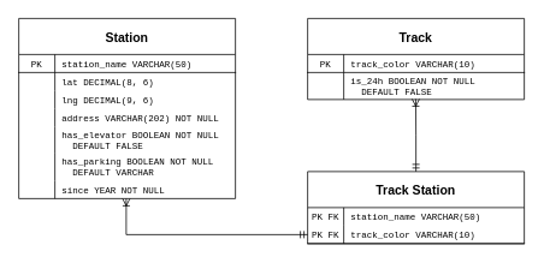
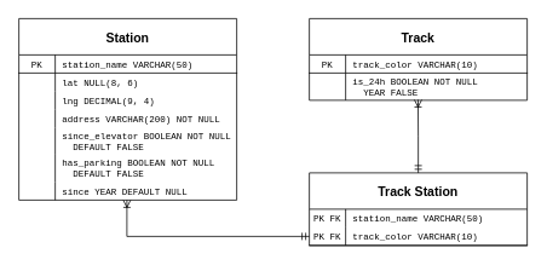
  <mxCell id="0" />
  <mxCell id="1" parent="0" />
  <mxCell id="2" value="Station" style="shape=table;startSize=40;container=1;collapsible=0;childLayout=tableLayout;fixedRows=1;rowLines=0;fontStyle=1;align=center;resizeLast=1;fontSize=14;swimlaneFillColor=none;fontFamily=Helvetica;" parent="1" vertex="1"><mxGeometry x="20" y="20" width="240" height="200" as="geometry"><mxRectangle x="120" y="120" width="80" height="30" as="alternateBounds" /></mxGeometry></mxCell>
  <mxCell id="3" value="" style="shape=partialRectangle;collapsible=0;dropTarget=0;pointerEvents=0;fillColor=none;points=[[0,0.5],[1,0.5]];portConstraint=eastwest;top=0;left=0;right=0;bottom=1;fontSize=10;fontFamily=Courier New;" parent="2" vertex="1"><mxGeometry y="40" width="240" height="20" as="geometry" /></mxCell>
  <mxCell id="4" value="PK" style="shape=partialRectangle;overflow=hidden;connectable=0;fillColor=none;top=0;left=0;bottom=0;right=0;fontStyle=0;fontSize=10;fontFamily=Courier New;" parent="3" vertex="1"><mxGeometry width="40" height="20" as="geometry"><mxRectangle width="40" height="20" as="alternateBounds" /></mxGeometry></mxCell>
  <mxCell id="5" value="station_name VARCHAR(50)" style="shape=partialRectangle;overflow=hidden;connectable=0;fillColor=none;top=0;left=0;bottom=0;right=0;align=left;spacingLeft=6;fontStyle=0;fontSize=10;fontFamily=Courier New;" parent="3" vertex="1"><mxGeometry x="40" width="200" height="20" as="geometry"><mxRectangle width="200" height="20" as="alternateBounds" /></mxGeometry></mxCell>
  <mxCell id="6" value="" style="shape=partialRectangle;collapsible=0;dropTarget=0;pointerEvents=0;fillColor=none;points=[[0,0.5],[1,0.5]];portConstraint=eastwest;top=0;left=0;right=0;bottom=0;fontSize=10;fontFamily=Courier New;" parent="2" vertex="1"><mxGeometry y="60" width="240" height="20" as="geometry" /></mxCell>
  <mxCell id="7" value="" style="shape=partialRectangle;overflow=hidden;connectable=0;fillColor=none;top=0;left=0;bottom=0;right=0;fontSize=10;fontFamily=Courier New;" parent="6" vertex="1"><mxGeometry width="40" height="20" as="geometry"><mxRectangle width="40" height="20" as="alternateBounds" /></mxGeometry></mxCell>
- <mxCell id="8" value="lat DECIMAL(8, 6)" style="shape=partialRectangle;overflow=hidden;connectable=0;fillColor=none;top=0;left=0;bottom=0;right=0;align=left;spacingLeft=6;fontSize=10;fontStyle=0;fontFamily=Courier New;" parent="6" vertex="1"><mxGeometry x="40" width="200" height="20" as="geometry"><mxRectangle width="200" height="20" as="alternateBounds" /></mxGeometry></mxCell>
+ <mxCell id="8" value="lat NULL(8, 6)" style="shape=partialRectangle;overflow=hidden;connectable=0;fillColor=none;top=0;left=0;bottom=0;right=0;align=left;spacingLeft=6;fontSize=10;fontStyle=0;fontFamily=Courier New;" parent="6" vertex="1"><mxGeometry x="40" width="200" height="20" as="geometry"><mxRectangle width="200" height="20" as="alternateBounds" /></mxGeometry></mxCell>
  <mxCell id="9" value="" style="shape=tableRow;horizontal=0;startSize=0;swimlaneHead=0;swimlaneBody=0;fillColor=none;collapsible=0;dropTarget=0;points=[[0,0.5],[1,0.5]];portConstraint=eastwest;top=0;left=0;right=0;bottom=0;" parent="2" vertex="1"><mxGeometry y="80" width="240" height="20" as="geometry" /></mxCell>
  <mxCell id="10" value="" style="shape=partialRectangle;connectable=0;fillColor=none;top=0;left=0;bottom=0;right=0;editable=1;overflow=hidden;fontSize=10;fontFamily=Courier New;" parent="9" vertex="1"><mxGeometry width="40" height="20" as="geometry"><mxRectangle width="40" height="20" as="alternateBounds" /></mxGeometry></mxCell>
- <mxCell id="11" value="lng DECIMAL(9, 6)" style="shape=partialRectangle;connectable=0;fillColor=none;top=0;left=0;bottom=0;right=0;align=left;spacingLeft=6;overflow=hidden;fontSize=10;fontFamily=Courier New;" parent="9" vertex="1"><mxGeometry x="40" width="200" height="20" as="geometry"><mxRectangle width="200" height="20" as="alternateBounds" /></mxGeometry></mxCell>
+ <mxCell id="11" value="lng DECIMAL(9, 4)" style="shape=partialRectangle;connectable=0;fillColor=none;top=0;left=0;bottom=0;right=0;align=left;spacingLeft=6;overflow=hidden;fontSize=10;fontFamily=Courier New;" parent="9" vertex="1"><mxGeometry x="40" width="200" height="20" as="geometry"><mxRectangle width="200" height="20" as="alternateBounds" /></mxGeometry></mxCell>
  <mxCell id="12" value="" style="shape=tableRow;horizontal=0;startSize=0;swimlaneHead=0;swimlaneBody=0;fillColor=none;collapsible=0;dropTarget=0;points=[[0,0.5],[1,0.5]];portConstraint=eastwest;top=0;left=0;right=0;bottom=0;" parent="2" vertex="1"><mxGeometry y="100" width="240" height="20" as="geometry" /></mxCell>
  <mxCell id="13" value="" style="shape=partialRectangle;connectable=0;fillColor=none;top=0;left=0;bottom=0;right=0;editable=1;overflow=hidden;fontSize=10;fontFamily=Courier New;" parent="12" vertex="1"><mxGeometry width="40" height="20" as="geometry"><mxRectangle width="40" height="20" as="alternateBounds" /></mxGeometry></mxCell>
- <mxCell id="14" value="address VARCHAR(202) NOT NULL" style="shape=partialRectangle;connectable=0;fillColor=none;top=0;left=0;bottom=0;right=0;align=left;spacingLeft=6;overflow=hidden;fontSize=10;fontFamily=Courier New;" parent="12" vertex="1"><mxGeometry x="40" width="200" height="20" as="geometry"><mxRectangle width="200" height="20" as="alternateBounds" /></mxGeometry></mxCell>
+ <mxCell id="14" value="address VARCHAR(200) NOT NULL" style="shape=partialRectangle;connectable=0;fillColor=none;top=0;left=0;bottom=0;right=0;align=left;spacingLeft=6;overflow=hidden;fontSize=10;fontFamily=Courier New;" parent="12" vertex="1"><mxGeometry x="40" width="200" height="20" as="geometry"><mxRectangle width="200" height="20" as="alternateBounds" /></mxGeometry></mxCell>
  <mxCell id="15" value="" style="shape=tableRow;horizontal=0;startSize=0;swimlaneHead=0;swimlaneBody=0;fillColor=none;collapsible=0;dropTarget=0;points=[[0,0.5],[1,0.5]];portConstraint=eastwest;top=0;left=0;right=0;bottom=0;" parent="2" vertex="1"><mxGeometry y="120" width="240" height="30" as="geometry" /></mxCell>
  <mxCell id="16" value="" style="shape=partialRectangle;connectable=0;fillColor=none;top=0;left=0;bottom=0;right=0;editable=1;overflow=hidden;fontSize=10;fontFamily=Courier New;" parent="15" vertex="1"><mxGeometry width="40" height="30" as="geometry"><mxRectangle width="40" height="30" as="alternateBounds" /></mxGeometry></mxCell>
- <mxCell id="17" value="has_elevator BOOLEAN NOT NULL&#10;  DEFAULT FALSE" style="shape=partialRectangle;connectable=0;fillColor=none;top=0;left=0;bottom=0;right=0;align=left;spacingLeft=6;overflow=hidden;fontSize=10;fontFamily=Courier New;" parent="15" vertex="1"><mxGeometry x="40" width="200" height="30" as="geometry"><mxRectangle width="200" height="30" as="alternateBounds" /></mxGeometry></mxCell>
+ <mxCell id="17" value="since_elevator BOOLEAN NOT NULL&#10;  DEFAULT FALSE" style="shape=partialRectangle;connectable=0;fillColor=none;top=0;left=0;bottom=0;right=0;align=left;spacingLeft=6;overflow=hidden;fontSize=10;fontFamily=Courier New;" parent="15" vertex="1"><mxGeometry x="40" width="200" height="30" as="geometry"><mxRectangle width="200" height="30" as="alternateBounds" /></mxGeometry></mxCell>
  <mxCell id="18" value="" style="shape=tableRow;horizontal=0;startSize=0;swimlaneHead=0;swimlaneBody=0;fillColor=none;collapsible=0;dropTarget=0;points=[[0,0.5],[1,0.5]];portConstraint=eastwest;top=0;left=0;right=0;bottom=0;" parent="2" vertex="1"><mxGeometry y="150" width="240" height="30" as="geometry" /></mxCell>
  <mxCell id="19" value="" style="shape=partialRectangle;connectable=0;fillColor=none;top=0;left=0;bottom=0;right=0;editable=1;overflow=hidden;fontSize=10;fontFamily=Courier New;" parent="18" vertex="1"><mxGeometry width="40" height="30" as="geometry"><mxRectangle width="40" height="30" as="alternateBounds" /></mxGeometry></mxCell>
- <mxCell id="20" value="has_parking BOOLEAN NOT NULL&#10;  DEFAULT VARCHAR" style="shape=partialRectangle;connectable=0;fillColor=none;top=0;left=0;bottom=0;right=0;align=left;spacingLeft=6;overflow=hidden;fontSize=10;fontFamily=Courier New;" parent="18" vertex="1"><mxGeometry x="40" width="200" height="30" as="geometry"><mxRectangle width="200" height="30" as="alternateBounds" /></mxGeometry></mxCell>
+ <mxCell id="20" value="has_parking BOOLEAN NOT NULL&#10;  DEFAULT FALSE" style="shape=partialRectangle;connectable=0;fillColor=none;top=0;left=0;bottom=0;right=0;align=left;spacingLeft=6;overflow=hidden;fontSize=10;fontFamily=Courier New;" parent="18" vertex="1"><mxGeometry x="40" width="200" height="30" as="geometry"><mxRectangle width="200" height="30" as="alternateBounds" /></mxGeometry></mxCell>
  <mxCell id="21" value="" style="shape=tableRow;horizontal=0;startSize=0;swimlaneHead=0;swimlaneBody=0;fillColor=none;collapsible=0;dropTarget=0;points=[[0,0.5],[1,0.5]];portConstraint=eastwest;top=0;left=0;right=0;bottom=0;" parent="2" vertex="1"><mxGeometry y="180" width="240" height="20" as="geometry" /></mxCell>
  <mxCell id="22" value="" style="shape=partialRectangle;connectable=0;fillColor=none;top=0;left=0;bottom=0;right=0;editable=1;overflow=hidden;" parent="21" vertex="1"><mxGeometry width="40" height="20" as="geometry"><mxRectangle width="40" height="20" as="alternateBounds" /></mxGeometry></mxCell>
- <mxCell id="23" value="since YEAR NOT NULL" style="shape=partialRectangle;connectable=0;fillColor=none;top=0;left=0;bottom=0;right=0;align=left;spacingLeft=6;overflow=hidden;fontSize=10;fontFamily=Courier New;" parent="21" vertex="1"><mxGeometry x="40" width="200" height="20" as="geometry"><mxRectangle width="200" height="20" as="alternateBounds" /></mxGeometry></mxCell>
+ <mxCell id="23" value="since YEAR DEFAULT NULL" style="shape=partialRectangle;connectable=0;fillColor=none;top=0;left=0;bottom=0;right=0;align=left;spacingLeft=6;overflow=hidden;fontSize=10;fontFamily=Courier New;" parent="21" vertex="1"><mxGeometry x="40" width="200" height="20" as="geometry"><mxRectangle width="200" height="20" as="alternateBounds" /></mxGeometry></mxCell>
  <mxCell id="24" value="Track" style="shape=table;startSize=40;container=1;collapsible=0;childLayout=tableLayout;fixedRows=1;rowLines=0;fontStyle=1;align=center;resizeLast=1;fontSize=14;swimlaneFillColor=none;fontFamily=Helvetica;" parent="1" vertex="1"><mxGeometry x="340" y="20" width="240" height="90" as="geometry"><mxRectangle x="120" y="120" width="80" height="30" as="alternateBounds" /></mxGeometry></mxCell>
  <mxCell id="25" value="" style="shape=partialRectangle;collapsible=0;dropTarget=0;pointerEvents=0;fillColor=none;points=[[0,0.5],[1,0.5]];portConstraint=eastwest;top=0;left=0;right=0;bottom=1;fontSize=10;fontFamily=Courier New;" parent="24" vertex="1"><mxGeometry y="40" width="240" height="20" as="geometry" /></mxCell>
  <mxCell id="26" value="PK" style="shape=partialRectangle;overflow=hidden;connectable=0;fillColor=none;top=0;left=0;bottom=0;right=0;fontStyle=0;fontSize=10;fontFamily=Courier New;" parent="25" vertex="1"><mxGeometry width="40" height="20" as="geometry"><mxRectangle width="40" height="20" as="alternateBounds" /></mxGeometry></mxCell>
  <mxCell id="27" value="track_color VARCHAR(10)" style="shape=partialRectangle;overflow=hidden;connectable=0;fillColor=none;top=0;left=0;bottom=0;right=0;align=left;spacingLeft=6;fontStyle=0;fontSize=10;fontFamily=Courier New;" parent="25" vertex="1"><mxGeometry x="40" width="200" height="20" as="geometry"><mxRectangle width="200" height="20" as="alternateBounds" /></mxGeometry></mxCell>
  <mxCell id="28" value="" style="shape=partialRectangle;collapsible=0;dropTarget=0;pointerEvents=0;fillColor=none;points=[[0,0.5],[1,0.5]];portConstraint=eastwest;top=0;left=0;right=0;bottom=0;fontSize=10;fontFamily=Courier New;" parent="24" vertex="1"><mxGeometry y="60" width="240" height="30" as="geometry" /></mxCell>
  <mxCell id="29" value="" style="shape=partialRectangle;overflow=hidden;connectable=0;fillColor=none;top=0;left=0;bottom=0;right=0;fontSize=10;fontFamily=Courier New;" parent="28" vertex="1"><mxGeometry width="40" height="30" as="geometry"><mxRectangle width="40" height="30" as="alternateBounds" /></mxGeometry></mxCell>
- <mxCell id="30" value="is_24h BOOLEAN NOT NULL&#10;  DEFAULT FALSE" style="shape=partialRectangle;overflow=hidden;connectable=0;fillColor=none;top=0;left=0;bottom=0;right=0;align=left;spacingLeft=6;fontSize=10;fontStyle=0;fontFamily=Courier New;" parent="28" vertex="1"><mxGeometry x="40" width="200" height="30" as="geometry"><mxRectangle width="200" height="30" as="alternateBounds" /></mxGeometry></mxCell>
+ <mxCell id="30" value="is_24h BOOLEAN NOT NULL&#10;  YEAR FALSE" style="shape=partialRectangle;overflow=hidden;connectable=0;fillColor=none;top=0;left=0;bottom=0;right=0;align=left;spacingLeft=6;fontSize=10;fontStyle=0;fontFamily=Courier New;" parent="28" vertex="1"><mxGeometry x="40" width="200" height="30" as="geometry"><mxRectangle width="200" height="30" as="alternateBounds" /></mxGeometry></mxCell>
  <mxCell id="31" value="Track Station" style="shape=table;startSize=40;container=1;collapsible=0;childLayout=tableLayout;fixedRows=1;rowLines=0;fontStyle=1;align=center;resizeLast=1;fontSize=14;swimlaneFillColor=none;fontFamily=Helvetica;" parent="1" vertex="1"><mxGeometry x="340" y="190" width="240" height="80" as="geometry"><mxRectangle x="120" y="120" width="80" height="30" as="alternateBounds" /></mxGeometry></mxCell>
  <mxCell id="32" value="" style="shape=tableRow;horizontal=0;startSize=0;swimlaneHead=0;swimlaneBody=0;fillColor=none;collapsible=0;dropTarget=0;points=[[0,0.5],[1,0.5]];portConstraint=eastwest;top=0;left=0;right=0;bottom=0;" parent="31" vertex="1"><mxGeometry y="40" width="240" height="20" as="geometry" /></mxCell>
  <mxCell id="33" value="PK FK" style="shape=partialRectangle;connectable=0;fillColor=none;top=0;left=0;bottom=0;right=0;editable=1;overflow=hidden;fontSize=10;fontFamily=Courier New;" parent="32" vertex="1"><mxGeometry width="40" height="20" as="geometry"><mxRectangle width="40" height="20" as="alternateBounds" /></mxGeometry></mxCell>
  <mxCell id="34" value="station_name VARCHAR(50)" style="shape=partialRectangle;connectable=0;fillColor=none;top=0;left=0;bottom=0;right=0;align=left;spacingLeft=6;overflow=hidden;fontSize=10;fontFamily=Courier New;" parent="32" vertex="1"><mxGeometry x="40" width="200" height="20" as="geometry"><mxRectangle width="200" height="20" as="alternateBounds" /></mxGeometry></mxCell>
  <mxCell id="35" value="" style="shape=partialRectangle;collapsible=0;dropTarget=0;pointerEvents=0;fillColor=none;points=[[0,0.5],[1,0.5]];portConstraint=eastwest;top=0;left=0;right=0;bottom=1;fontSize=10;fontFamily=Courier New;" parent="31" vertex="1"><mxGeometry y="60" width="240" height="20" as="geometry" /></mxCell>
  <mxCell id="36" value="PK FK" style="shape=partialRectangle;overflow=hidden;connectable=0;fillColor=none;top=0;left=0;bottom=0;right=0;fontStyle=0;fontSize=10;fontFamily=Courier New;" parent="35" vertex="1"><mxGeometry width="40" height="20" as="geometry"><mxRectangle width="40" height="20" as="alternateBounds" /></mxGeometry></mxCell>
  <mxCell id="37" value="track_color VARCHAR(10)" style="shape=partialRectangle;overflow=hidden;connectable=0;fillColor=none;top=0;left=0;bottom=0;right=0;align=left;spacingLeft=6;fontStyle=0;fontSize=10;fontFamily=Courier New;" parent="35" vertex="1"><mxGeometry x="40" width="200" height="20" as="geometry"><mxRectangle width="200" height="20" as="alternateBounds" /></mxGeometry></mxCell>
  <mxCell id="38" value="" style="edgeStyle=orthogonalEdgeStyle;fontSize=12;html=1;endArrow=ERoneToMany;startArrow=ERmandOne;rounded=0;exitX=0.5;exitY=0;exitDx=0;exitDy=0;entryX=0.499;entryY=0.98;entryDx=0;entryDy=0;entryPerimeter=0;" parent="1" source="31" target="28" edge="1"><mxGeometry width="100" height="100" relative="1" as="geometry"><mxPoint x="730" y="230" as="sourcePoint" /><mxPoint x="730" y="170" as="targetPoint" /><Array as="points" /></mxGeometry></mxCell>
  <mxCell id="39" value="" style="edgeStyle=orthogonalEdgeStyle;fontSize=12;html=1;endArrow=ERoneToMany;startArrow=ERmandOne;rounded=0;exitX=0;exitY=0.5;exitDx=0;exitDy=0;entryX=0.496;entryY=1;entryDx=0;entryDy=0;entryPerimeter=0;" parent="1" source="35" target="21" edge="1"><mxGeometry width="100" height="100" relative="1" as="geometry"><mxPoint x="430" y="200" as="sourcePoint" /><mxPoint x="430" y="119" as="targetPoint" /><Array as="points" /></mxGeometry></mxCell>
